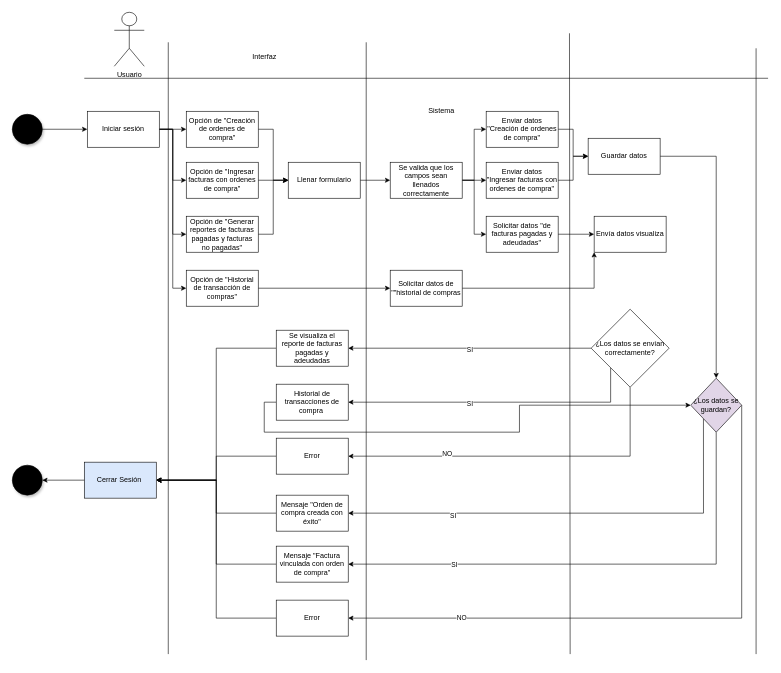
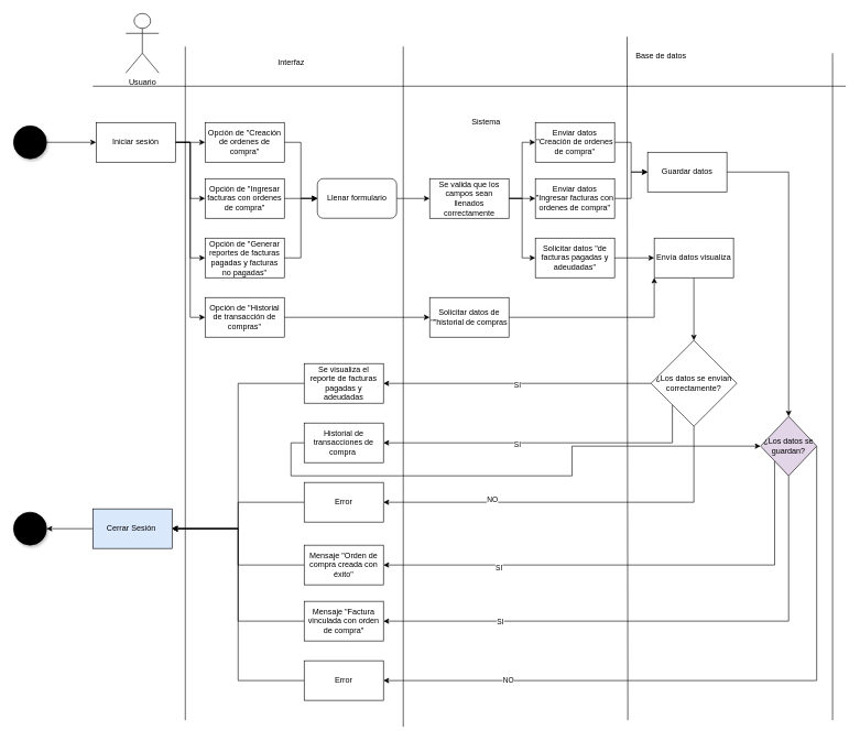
  <mxCell id="0" />
  <mxCell id="1" parent="0" />
  <mxCell id="2" value="" style="endArrow=none;html=1;rounded=0;" edge="1" parent="1"><mxGeometry width="50" height="50" relative="1" as="geometry"><mxPoint x="140" y="130" as="sourcePoint" /><mxPoint x="1280" y="130" as="targetPoint" /></mxGeometry></mxCell>
  <mxCell id="3" value="" style="endArrow=none;html=1;rounded=0;" edge="1" parent="1"><mxGeometry width="50" height="50" relative="1" as="geometry"><mxPoint x="280" y="70" as="sourcePoint" /><mxPoint x="280" y="1090" as="targetPoint" /></mxGeometry></mxCell>
  <mxCell id="4" value="" style="endArrow=none;html=1;rounded=0;" edge="1" parent="1"><mxGeometry width="50" height="50" relative="1" as="geometry"><mxPoint x="610" y="70" as="sourcePoint" /><mxPoint x="610" y="1100" as="targetPoint" /></mxGeometry></mxCell>
  <mxCell id="5" value="" style="endArrow=none;html=1;rounded=0;" edge="1" parent="1"><mxGeometry width="50" height="50" relative="1" as="geometry"><mxPoint x="948.89" y="55" as="sourcePoint" /><mxPoint x="950" y="1090" as="targetPoint" /></mxGeometry></mxCell>
  <mxCell id="6" value="" style="endArrow=none;html=1;rounded=0;" edge="1" parent="1"><mxGeometry width="50" height="50" relative="1" as="geometry"><mxPoint x="1260" y="80" as="sourcePoint" /><mxPoint x="1260" y="1090" as="targetPoint" /></mxGeometry></mxCell>
  <mxCell id="7" value="Usuario" style="shape=umlActor;verticalLabelPosition=bottom;verticalAlign=top;html=1;outlineConnect=0;" vertex="1" parent="1"><mxGeometry x="190" y="20" width="50" height="90" as="geometry" /></mxCell>
  <mxCell id="8" value="Interfaz" style="text;html=1;align=center;verticalAlign=middle;resizable=0;points=[];autosize=1;strokeColor=none;fillColor=none;" vertex="1" parent="1"><mxGeometry x="410" y="80" width="60" height="30" as="geometry" /></mxCell>
  <mxCell id="9" value="Sistema" style="text;html=1;align=center;verticalAlign=middle;resizable=0;points=[];autosize=1;strokeColor=none;fillColor=none;" vertex="1" parent="1"><mxGeometry x="700" y="170" width="70" height="30" as="geometry" /></mxCell>
+ <mxCell id="10" value="Base de datos" style="text;html=1;align=center;verticalAlign=middle;resizable=0;points=[];autosize=1;strokeColor=none;fillColor=none;" vertex="1" parent="1"><mxGeometry x="950" y="70" width="100" height="30" as="geometry" /></mxCell>
  <mxCell id="11" value="" style="points=[[0.145,0.145,0],[0.5,0,0],[0.855,0.145,0],[1,0.5,0],[0.855,0.855,0],[0.5,1,0],[0.145,0.855,0],[0,0.5,0]];shape=mxgraph.bpmn.event;html=1;verticalLabelPosition=bottom;labelBackgroundColor=#ffffff;verticalAlign=top;align=center;perimeter=ellipsePerimeter;outlineConnect=0;aspect=fixed;outline=standard;symbol=general;shadow=1;strokeColor=default;fontFamily=Helvetica;fontSize=12;fontColor=default;fillColor=#000000;" vertex="1" parent="1"><mxGeometry x="20" y="775" width="50" height="50" as="geometry" /></mxCell>
  <mxCell id="12" value="" style="edgeStyle=orthogonalEdgeStyle;rounded=0;orthogonalLoop=1;jettySize=auto;html=1;" edge="1" parent="1" source="16" target="18"><mxGeometry relative="1" as="geometry" /></mxCell>
  <mxCell id="13" style="edgeStyle=orthogonalEdgeStyle;rounded=0;orthogonalLoop=1;jettySize=auto;html=1;exitX=1;exitY=0.5;exitDx=0;exitDy=0;entryX=0;entryY=0.5;entryDx=0;entryDy=0;" edge="1" parent="1" source="16" target="39"><mxGeometry relative="1" as="geometry" /></mxCell>
  <mxCell id="14" style="edgeStyle=orthogonalEdgeStyle;rounded=0;orthogonalLoop=1;jettySize=auto;html=1;exitX=1;exitY=0.5;exitDx=0;exitDy=0;entryX=0;entryY=0.5;entryDx=0;entryDy=0;" edge="1" parent="1" source="16" target="41"><mxGeometry relative="1" as="geometry" /></mxCell>
  <mxCell id="15" style="edgeStyle=orthogonalEdgeStyle;rounded=0;orthogonalLoop=1;jettySize=auto;html=1;exitX=1;exitY=0.5;exitDx=0;exitDy=0;entryX=0;entryY=0.5;entryDx=0;entryDy=0;" edge="1" parent="1" source="16" target="37"><mxGeometry relative="1" as="geometry" /></mxCell>
  <mxCell id="16" value="Iniciar sesión" style="rounded=0;whiteSpace=wrap;html=1;" vertex="1" parent="1"><mxGeometry x="145" y="185" width="120" height="60" as="geometry" /></mxCell>
  <mxCell id="17" style="edgeStyle=orthogonalEdgeStyle;rounded=0;orthogonalLoop=1;jettySize=auto;html=1;exitX=1;exitY=0.5;exitDx=0;exitDy=0;entryX=0;entryY=0.5;entryDx=0;entryDy=0;" edge="1" parent="1" source="18" target="43"><mxGeometry relative="1" as="geometry" /></mxCell>
  <mxCell id="18" value="Opción de &quot;Creación de ordenes de compra&quot;" style="rounded=0;whiteSpace=wrap;html=1;" vertex="1" parent="1"><mxGeometry x="310" y="185" width="120" height="60" as="geometry" /></mxCell>
  <mxCell id="19" style="edgeStyle=orthogonalEdgeStyle;rounded=0;orthogonalLoop=1;jettySize=auto;html=1;exitX=1;exitY=0.5;exitDx=0;exitDy=0;exitPerimeter=0;entryX=0;entryY=0.5;entryDx=0;entryDy=0;" edge="1" parent="1" source="20" target="16"><mxGeometry relative="1" as="geometry" /></mxCell>
  <mxCell id="20" value="" style="points=[[0.145,0.145,0],[0.5,0,0],[0.855,0.145,0],[1,0.5,0],[0.855,0.855,0],[0.5,1,0],[0.145,0.855,0],[0,0.5,0]];shape=mxgraph.bpmn.event;html=1;verticalLabelPosition=bottom;labelBackgroundColor=#ffffff;verticalAlign=top;align=center;perimeter=ellipsePerimeter;outlineConnect=0;aspect=fixed;outline=standard;symbol=general;shadow=1;strokeColor=default;fontFamily=Helvetica;fontSize=12;fontColor=default;fillColor=#000000;" vertex="1" parent="1"><mxGeometry x="20" y="190" width="50" height="50" as="geometry" /></mxCell>
  <mxCell id="21" style="edgeStyle=orthogonalEdgeStyle;rounded=0;orthogonalLoop=1;jettySize=auto;html=1;exitX=1;exitY=0.5;exitDx=0;exitDy=0;entryX=0.5;entryY=0;entryDx=0;entryDy=0;" edge="1" parent="1" source="22" target="35"><mxGeometry relative="1" as="geometry" /></mxCell>
  <mxCell id="22" value="Guardar datos" style="rounded=0;whiteSpace=wrap;html=1;" vertex="1" parent="1"><mxGeometry x="980" y="230" width="120" height="60" as="geometry" /></mxCell>
  <mxCell id="23" style="edgeStyle=orthogonalEdgeStyle;rounded=0;orthogonalLoop=1;jettySize=auto;html=1;exitX=1;exitY=0.5;exitDx=0;exitDy=0;entryX=0;entryY=0.5;entryDx=0;entryDy=0;" edge="1" parent="1" source="26" target="45"><mxGeometry relative="1" as="geometry" /></mxCell>
  <mxCell id="24" style="edgeStyle=orthogonalEdgeStyle;rounded=0;orthogonalLoop=1;jettySize=auto;html=1;exitX=1;exitY=0.5;exitDx=0;exitDy=0;entryX=0;entryY=0.5;entryDx=0;entryDy=0;" edge="1" parent="1" source="26" target="47"><mxGeometry relative="1" as="geometry" /></mxCell>
  <mxCell id="25" style="edgeStyle=orthogonalEdgeStyle;rounded=0;orthogonalLoop=1;jettySize=auto;html=1;exitX=1;exitY=0.5;exitDx=0;exitDy=0;entryX=0;entryY=0.5;entryDx=0;entryDy=0;" edge="1" parent="1" source="26" target="49"><mxGeometry relative="1" as="geometry" /></mxCell>
  <mxCell id="26" value="Se valida que los campos sean llenados correctamente" style="rounded=0;whiteSpace=wrap;html=1;" vertex="1" parent="1"><mxGeometry x="650" y="270" width="120" height="60" as="geometry" /></mxCell>
+ <mxCell id="27" style="edgeStyle=orthogonalEdgeStyle;rounded=0;orthogonalLoop=1;jettySize=auto;html=1;exitX=0.5;exitY=1;exitDx=0;exitDy=0;entryX=0.5;entryY=0;entryDx=0;entryDy=0;" edge="1" parent="1" source="28" target="58"><mxGeometry relative="1" as="geometry" /></mxCell>
  <mxCell id="28" value="Envía datos visualiza" style="rounded=0;whiteSpace=wrap;html=1;" vertex="1" parent="1"><mxGeometry x="990" y="360" width="120" height="60" as="geometry" /></mxCell>
  <mxCell id="29" style="edgeStyle=orthogonalEdgeStyle;rounded=0;orthogonalLoop=1;jettySize=auto;html=1;exitX=1;exitY=0.5;exitDx=0;exitDy=0;entryX=1;entryY=0.5;entryDx=0;entryDy=0;" edge="1" parent="1" source="35" target="66"><mxGeometry relative="1" as="geometry"><Array as="points"><mxPoint x="1236" y="1030" /></Array></mxGeometry></mxCell>
  <mxCell id="30" value="NO" style="edgeLabel;html=1;align=center;verticalAlign=middle;resizable=0;points=[];" connectable="0" vertex="1" parent="29"><mxGeometry x="0.629" y="-2" relative="1" as="geometry"><mxPoint as="offset" /></mxGeometry></mxCell>
  <mxCell id="31" style="edgeStyle=orthogonalEdgeStyle;rounded=0;orthogonalLoop=1;jettySize=auto;html=1;exitX=0;exitY=1;exitDx=0;exitDy=0;entryX=1;entryY=0.5;entryDx=0;entryDy=0;" edge="1" parent="1" source="35" target="60"><mxGeometry relative="1" as="geometry"><Array as="points"><mxPoint x="1172" y="855" /></Array></mxGeometry></mxCell>
  <mxCell id="32" value="SI" style="edgeLabel;html=1;align=center;verticalAlign=middle;resizable=0;points=[];" connectable="0" vertex="1" parent="31"><mxGeometry x="0.533" y="3" relative="1" as="geometry"><mxPoint as="offset" /></mxGeometry></mxCell>
  <mxCell id="33" style="edgeStyle=orthogonalEdgeStyle;rounded=0;orthogonalLoop=1;jettySize=auto;html=1;exitX=0.5;exitY=1;exitDx=0;exitDy=0;entryX=1;entryY=0.5;entryDx=0;entryDy=0;" edge="1" parent="1" source="35" target="70"><mxGeometry relative="1" as="geometry" /></mxCell>
  <mxCell id="34" value="SI" style="edgeLabel;html=1;align=center;verticalAlign=middle;resizable=0;points=[];" connectable="0" vertex="1" parent="33"><mxGeometry x="0.577" y="1" relative="1" as="geometry"><mxPoint as="offset" /></mxGeometry></mxCell>
  <mxCell id="35" value="¿Los datos se guardan?" style="rhombus;whiteSpace=wrap;html=1;fillColor=#e1d5e7;" vertex="1" parent="1"><mxGeometry x="1151" y="630" width="85" height="90" as="geometry" /></mxCell>
  <mxCell id="36" style="edgeStyle=orthogonalEdgeStyle;rounded=0;orthogonalLoop=1;jettySize=auto;html=1;exitX=1;exitY=0.5;exitDx=0;exitDy=0;entryX=0;entryY=0.5;entryDx=0;entryDy=0;" edge="1" parent="1" source="37" target="51"><mxGeometry relative="1" as="geometry" /></mxCell>
  <mxCell id="37" value="Opción de &quot;Historial de transacción de compras&quot;" style="rounded=0;whiteSpace=wrap;html=1;" vertex="1" parent="1"><mxGeometry x="310" y="450" width="120" height="60" as="geometry" /></mxCell>
  <mxCell id="38" style="edgeStyle=orthogonalEdgeStyle;rounded=0;orthogonalLoop=1;jettySize=auto;html=1;exitX=1;exitY=0.5;exitDx=0;exitDy=0;entryX=0;entryY=0.5;entryDx=0;entryDy=0;" edge="1" parent="1" source="39" target="43"><mxGeometry relative="1" as="geometry" /></mxCell>
  <mxCell id="39" value="Opción de &quot;Ingresar facturas con ordenes de compra&quot;" style="rounded=0;whiteSpace=wrap;html=1;" vertex="1" parent="1"><mxGeometry x="310" y="270" width="120" height="60" as="geometry" /></mxCell>
  <mxCell id="40" style="edgeStyle=orthogonalEdgeStyle;rounded=0;orthogonalLoop=1;jettySize=auto;html=1;exitX=1;exitY=0.5;exitDx=0;exitDy=0;entryX=0;entryY=0.5;entryDx=0;entryDy=0;" edge="1" parent="1" source="41" target="43"><mxGeometry relative="1" as="geometry" /></mxCell>
  <mxCell id="41" value="Opción de &quot;Generar reportes de facturas pagadas y facturas no pagadas&quot;" style="rounded=0;whiteSpace=wrap;html=1;" vertex="1" parent="1"><mxGeometry x="310" y="360" width="120" height="60" as="geometry" /></mxCell>
  <mxCell id="42" style="edgeStyle=orthogonalEdgeStyle;rounded=0;orthogonalLoop=1;jettySize=auto;html=1;exitX=1;exitY=0.5;exitDx=0;exitDy=0;entryX=0;entryY=0.5;entryDx=0;entryDy=0;" edge="1" parent="1" source="43" target="26"><mxGeometry relative="1" as="geometry" /></mxCell>
- <mxCell id="43" value="Llenar formulario" style="rounded=0;whiteSpace=wrap;html=1;" vertex="1" parent="1"><mxGeometry x="480" y="270" width="120" height="60" as="geometry" /></mxCell>
+ <mxCell id="43" value="Llenar formulario" style="whiteSpace=wrap;html=1;rounded=1;" vertex="1" parent="1"><mxGeometry x="480" y="270" width="120" height="60" as="geometry" /></mxCell>
  <mxCell id="44" style="edgeStyle=orthogonalEdgeStyle;rounded=0;orthogonalLoop=1;jettySize=auto;html=1;exitX=1;exitY=0.5;exitDx=0;exitDy=0;entryX=0;entryY=0.5;entryDx=0;entryDy=0;" edge="1" parent="1" source="45" target="22"><mxGeometry relative="1" as="geometry" /></mxCell>
  <mxCell id="45" value="Enviar datos &quot;Creación de ordenes de compra&quot;" style="rounded=0;whiteSpace=wrap;html=1;" vertex="1" parent="1"><mxGeometry x="810" y="185" width="120" height="60" as="geometry" /></mxCell>
  <mxCell id="46" style="edgeStyle=orthogonalEdgeStyle;rounded=0;orthogonalLoop=1;jettySize=auto;html=1;exitX=1;exitY=0.5;exitDx=0;exitDy=0;entryX=0;entryY=0.5;entryDx=0;entryDy=0;" edge="1" parent="1" source="47" target="28"><mxGeometry relative="1" as="geometry" /></mxCell>
  <mxCell id="47" value="Solicitar datos &quot;de facturas pagadas y adeudadas&quot;" style="rounded=0;whiteSpace=wrap;html=1;" vertex="1" parent="1"><mxGeometry x="810" y="360" width="120" height="60" as="geometry" /></mxCell>
  <mxCell id="48" style="edgeStyle=orthogonalEdgeStyle;rounded=0;orthogonalLoop=1;jettySize=auto;html=1;exitX=1;exitY=0.5;exitDx=0;exitDy=0;entryX=0;entryY=0.5;entryDx=0;entryDy=0;" edge="1" parent="1" source="49" target="22"><mxGeometry relative="1" as="geometry" /></mxCell>
  <mxCell id="49" value="Enviar datos &quot;Ingresar facturas con ordenes de compra&quot;" style="rounded=0;whiteSpace=wrap;html=1;" vertex="1" parent="1"><mxGeometry x="810" y="270" width="120" height="60" as="geometry" /></mxCell>
  <mxCell id="50" style="edgeStyle=orthogonalEdgeStyle;rounded=0;orthogonalLoop=1;jettySize=auto;html=1;exitX=1;exitY=0.5;exitDx=0;exitDy=0;entryX=0;entryY=1;entryDx=0;entryDy=0;" edge="1" parent="1" source="51" target="28"><mxGeometry relative="1" as="geometry" /></mxCell>
  <mxCell id="51" value="Solicitar datos de &quot;&quot;historial de compras" style="rounded=0;whiteSpace=wrap;html=1;" vertex="1" parent="1"><mxGeometry x="650" y="450" width="120" height="60" as="geometry" /></mxCell>
  <mxCell id="52" style="edgeStyle=orthogonalEdgeStyle;rounded=0;orthogonalLoop=1;jettySize=auto;html=1;exitX=0.5;exitY=1;exitDx=0;exitDy=0;entryX=1;entryY=0.5;entryDx=0;entryDy=0;" edge="1" parent="1" source="58" target="73"><mxGeometry relative="1" as="geometry" /></mxCell>
  <mxCell id="53" value="NO" style="edgeLabel;html=1;align=center;verticalAlign=middle;resizable=0;points=[];" connectable="0" vertex="1" parent="52"><mxGeometry x="0.441" y="-4" relative="1" as="geometry"><mxPoint as="offset" /></mxGeometry></mxCell>
  <mxCell id="54" style="edgeStyle=orthogonalEdgeStyle;rounded=0;orthogonalLoop=1;jettySize=auto;html=1;exitX=0;exitY=0.5;exitDx=0;exitDy=0;entryX=1;entryY=0.5;entryDx=0;entryDy=0;" edge="1" parent="1" source="58" target="62"><mxGeometry relative="1" as="geometry" /></mxCell>
  <mxCell id="55" value="SI" style="edgeLabel;html=1;align=center;verticalAlign=middle;resizable=0;points=[];" connectable="0" vertex="1" parent="54"><mxGeometry y="2" relative="1" as="geometry"><mxPoint as="offset" /></mxGeometry></mxCell>
  <mxCell id="56" style="edgeStyle=orthogonalEdgeStyle;rounded=0;orthogonalLoop=1;jettySize=auto;html=1;exitX=0;exitY=1;exitDx=0;exitDy=0;entryX=1;entryY=0.5;entryDx=0;entryDy=0;" edge="1" parent="1" source="58" target="64"><mxGeometry relative="1" as="geometry"><Array as="points"><mxPoint x="1018" y="670" /></Array></mxGeometry></mxCell>
  <mxCell id="57" value="SI" style="edgeLabel;html=1;align=center;verticalAlign=middle;resizable=0;points=[];" connectable="0" vertex="1" parent="56"><mxGeometry x="0.182" y="2" relative="1" as="geometry"><mxPoint as="offset" /></mxGeometry></mxCell>
  <mxCell id="58" value="¿Los datos se envían correctamente?" style="rhombus;whiteSpace=wrap;html=1;" vertex="1" parent="1"><mxGeometry x="985" y="515" width="130" height="130" as="geometry" /></mxCell>
  <mxCell id="59" style="edgeStyle=orthogonalEdgeStyle;rounded=0;orthogonalLoop=1;jettySize=auto;html=1;exitX=0;exitY=0.5;exitDx=0;exitDy=0;entryX=1;entryY=0.5;entryDx=0;entryDy=0;" edge="1" parent="1" source="60" target="67"><mxGeometry relative="1" as="geometry" /></mxCell>
  <mxCell id="60" value="Mensaje &quot;Orden de compra creada con éxito&quot;" style="rounded=0;whiteSpace=wrap;html=1;" vertex="1" parent="1"><mxGeometry x="460" y="825" width="120" height="60" as="geometry" /></mxCell>
  <mxCell id="61" style="edgeStyle=orthogonalEdgeStyle;rounded=0;orthogonalLoop=1;jettySize=auto;html=1;exitX=0;exitY=0.5;exitDx=0;exitDy=0;entryX=1;entryY=0.5;entryDx=0;entryDy=0;" edge="1" parent="1" source="62" target="67"><mxGeometry relative="1" as="geometry" /></mxCell>
  <mxCell id="62" value="Se visualiza el reporte de facturas pagadas y adeudadas" style="rounded=0;whiteSpace=wrap;html=1;" vertex="1" parent="1"><mxGeometry x="460" y="550" width="120" height="60" as="geometry" /></mxCell>
  <mxCell id="63" style="edgeStyle=orthogonalEdgeStyle;rounded=0;orthogonalLoop=1;jettySize=auto;html=1;exitX=0;exitY=0.5;exitDx=0;exitDy=0;" edge="1" parent="1" source="64" target="35"><mxGeometry relative="1" as="geometry" /></mxCell>
  <mxCell id="64" value="Historial de transacciones de compra&amp;nbsp;" style="rounded=0;whiteSpace=wrap;html=1;" vertex="1" parent="1"><mxGeometry x="460" y="640" width="120" height="60" as="geometry" /></mxCell>
  <mxCell id="65" style="edgeStyle=orthogonalEdgeStyle;rounded=0;orthogonalLoop=1;jettySize=auto;html=1;exitX=0;exitY=0.5;exitDx=0;exitDy=0;entryX=1;entryY=0.5;entryDx=0;entryDy=0;" edge="1" parent="1" source="66" target="67"><mxGeometry relative="1" as="geometry" /></mxCell>
  <mxCell id="66" value="Error" style="rounded=0;whiteSpace=wrap;html=1;" vertex="1" parent="1"><mxGeometry x="460" y="1000" width="120" height="60" as="geometry" /></mxCell>
  <mxCell id="67" value="Cerrar Sesión&amp;nbsp;" style="rounded=0;whiteSpace=wrap;html=1;fillColor=#dae8fc;" vertex="1" parent="1"><mxGeometry x="140" y="770" width="120" height="60" as="geometry" /></mxCell>
  <mxCell id="68" style="edgeStyle=orthogonalEdgeStyle;rounded=0;orthogonalLoop=1;jettySize=auto;html=1;exitX=0;exitY=0.5;exitDx=0;exitDy=0;entryX=1;entryY=0.5;entryDx=0;entryDy=0;entryPerimeter=0;" edge="1" parent="1" source="67" target="11"><mxGeometry relative="1" as="geometry" /></mxCell>
  <mxCell id="69" style="edgeStyle=orthogonalEdgeStyle;rounded=0;orthogonalLoop=1;jettySize=auto;html=1;exitX=0;exitY=0.5;exitDx=0;exitDy=0;entryX=1;entryY=0.5;entryDx=0;entryDy=0;" edge="1" parent="1" source="70" target="67"><mxGeometry relative="1" as="geometry" /></mxCell>
  <mxCell id="70" value="Mensaje &quot;Factura vinculada con orden de compra&quot;" style="rounded=0;whiteSpace=wrap;html=1;" vertex="1" parent="1"><mxGeometry x="460" y="910" width="120" height="60" as="geometry" /></mxCell>
  <mxCell id="71" style="edgeStyle=orthogonalEdgeStyle;rounded=0;orthogonalLoop=1;jettySize=auto;html=1;exitX=0.5;exitY=1;exitDx=0;exitDy=0;" edge="1" parent="1" source="35" target="35"><mxGeometry relative="1" as="geometry" /></mxCell>
  <mxCell id="72" style="edgeStyle=orthogonalEdgeStyle;rounded=0;orthogonalLoop=1;jettySize=auto;html=1;exitX=0;exitY=0.5;exitDx=0;exitDy=0;entryX=1;entryY=0.5;entryDx=0;entryDy=0;" edge="1" parent="1" source="73" target="67"><mxGeometry relative="1" as="geometry" /></mxCell>
  <mxCell id="73" value="Error" style="rounded=0;whiteSpace=wrap;html=1;" vertex="1" parent="1"><mxGeometry x="460" y="730" width="120" height="60" as="geometry" /></mxCell>
